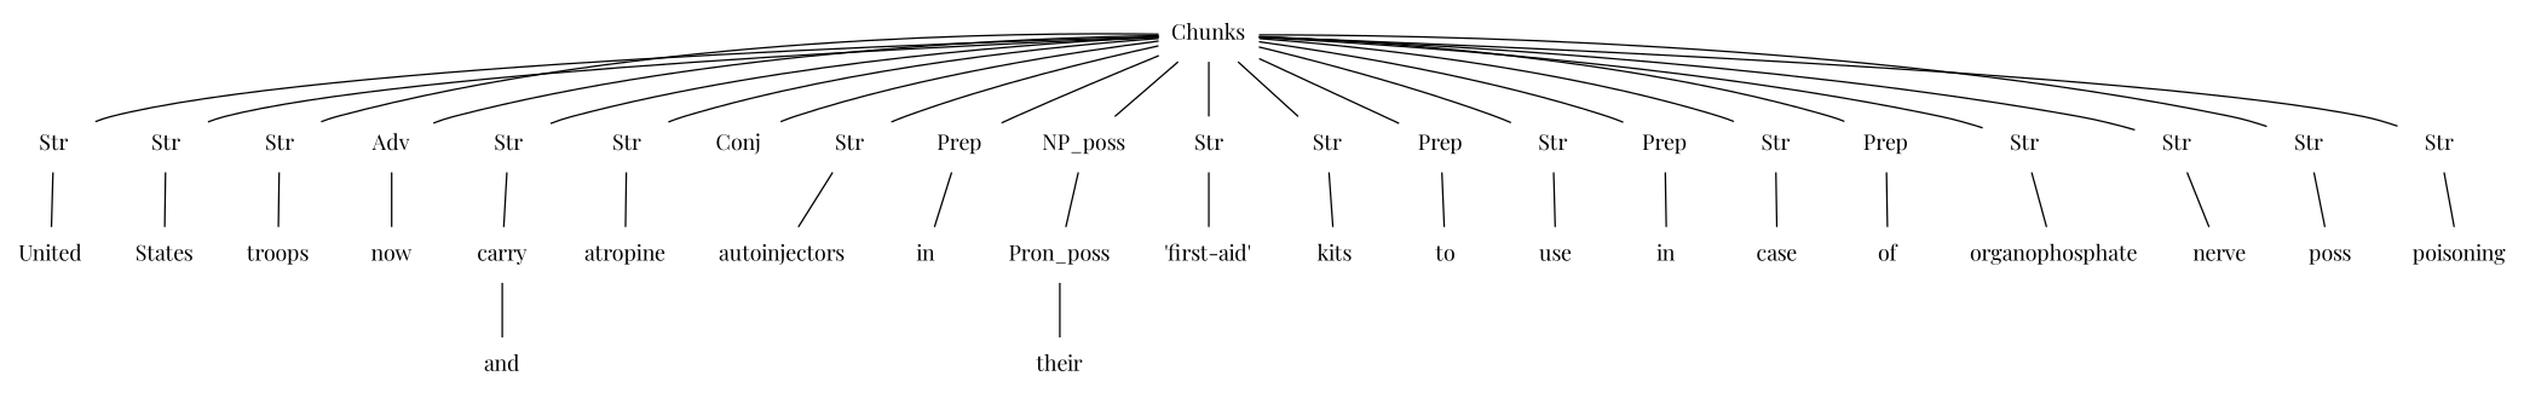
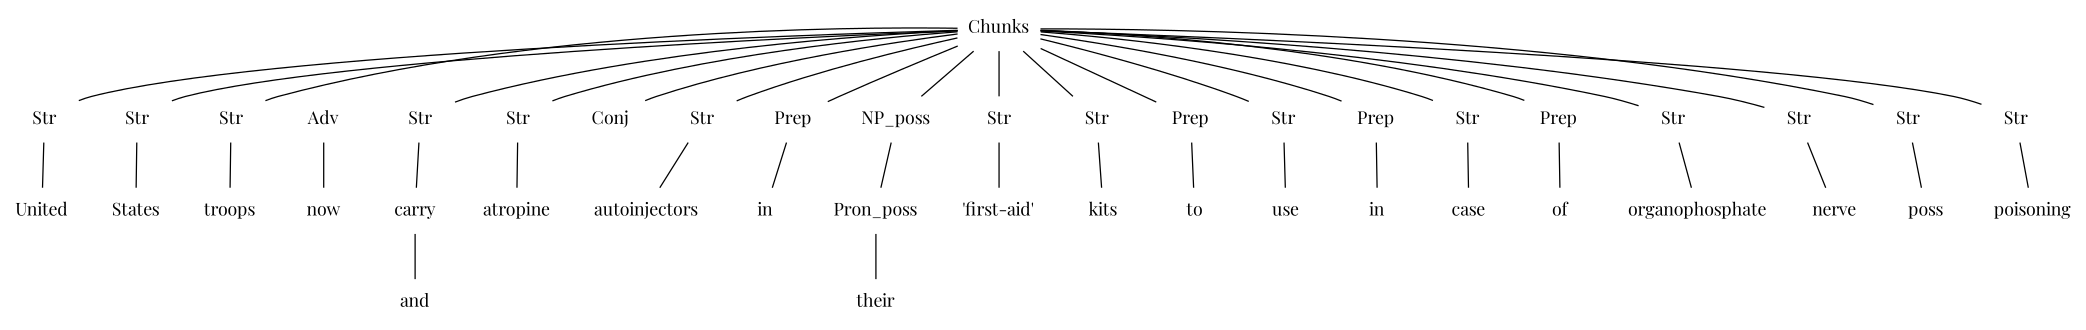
  graph {
    fontname="Playfair Display"
    node [fontname="Playfair Display" shape=plaintext style=solid]
    edge [fontname="Playfair Display" style=solid]
    n1 [label=Chunks]
    n2 [label=Str]
    n3 [label=Str]
    n4 [label=Str]
    n5 [label=Adv]
    n6 [label=Str]
    n7 [label=Str]
    n8 [label=Conj]
    n9 [label=Str]
    n10 [label=Prep]
    n11 [label=NP_poss]
    n12 [label=Str]
    n13 [label=Str]
    n14 [label=Prep]
    n15 [label=Str]
    n16 [label=Prep]
    n17 [label=Str]
    n18 [label=Prep]
    n19 [label=Str]
    n20 [label=Str]
    n21 [label=Str]
    n22 [label=Str]
    n23 [label=United]
    n24 [label=States]
    n25 [label=troops]
    n26 [label=now]
    n27 [label=carry]
    n28 [label=atropine]
    n29 [label=autoinjectors]
    n30 [label=in]
    n31 [label=Pron_poss]
    n32 [label="'first-aid'"]
    n33 [label=kits]
    n34 [label=to]
    n35 [label=use]
    n36 [label=in]
    n37 [label=case]
    n38 [label=of]
    n39 [label=organophosphate]
    n40 [label=nerve]
    n41 [label=poss]
    n42 [label=poisoning]
    n43 [label=and]
    n44 [label=their]
    n1 -- n2
    n1 -- n3
    n1 -- n4
-   n1 -- n5
    n1 -- n6
    n1 -- n7
    n1 -- n8
    n1 -- n9
    n1 -- n10
    n1 -- n11
    n1 -- n12
    n1 -- n13
    n1 -- n14
    n1 -- n15
    n1 -- n16
    n1 -- n17
    n1 -- n18
    n1 -- n19
    n1 -- n20
    n1 -- n21
    n1 -- n22
    n2 -- n23
    n3 -- n24
    n4 -- n25
    n5 -- n26
    n6 -- n27
    n7 -- n28
    n9 -- n29
    n10 -- n30
    n11 -- n31
    n12 -- n32
    n13 -- n33
    n14 -- n34
    n15 -- n35
    n16 -- n36
    n17 -- n37
    n18 -- n38
    n19 -- n39
    n20 -- n40
    n21 -- n41
    n22 -- n42
    n27 -- n43
    n31 -- n44
  }
